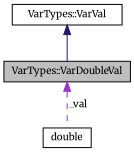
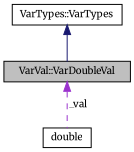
  digraph {
    fontname=Merriweather
    node [color=black fillcolor=white fontname=Merriweather fontsize=10 shape=record style=filled]
    edge [dir=back fontname=Merriweather fontsize=10 labelfontname=Helvetica labelfontsize=10]
-   n1 [fillcolor=grey75 fontcolor=black height=0.2 label="VarTypes::VarDoubleVal" width=0.4]
+   n1 [fillcolor=grey75 fontcolor=black height=0.2 label="VarVal::VarDoubleVal" width=0.4]
    n2 [height=0.2 label=double width=0.4]
-   n3 [height=0.2 label="VarTypes::VarVal" width=0.4]
+   n3 [height=0.2 label="VarTypes::VarTypes" width=0.4]
    n1 -> n2 [color=darkorchid3 label=" _val" style=dashed]
    n3 -> n1 [color=midnightblue style=solid]
  }
